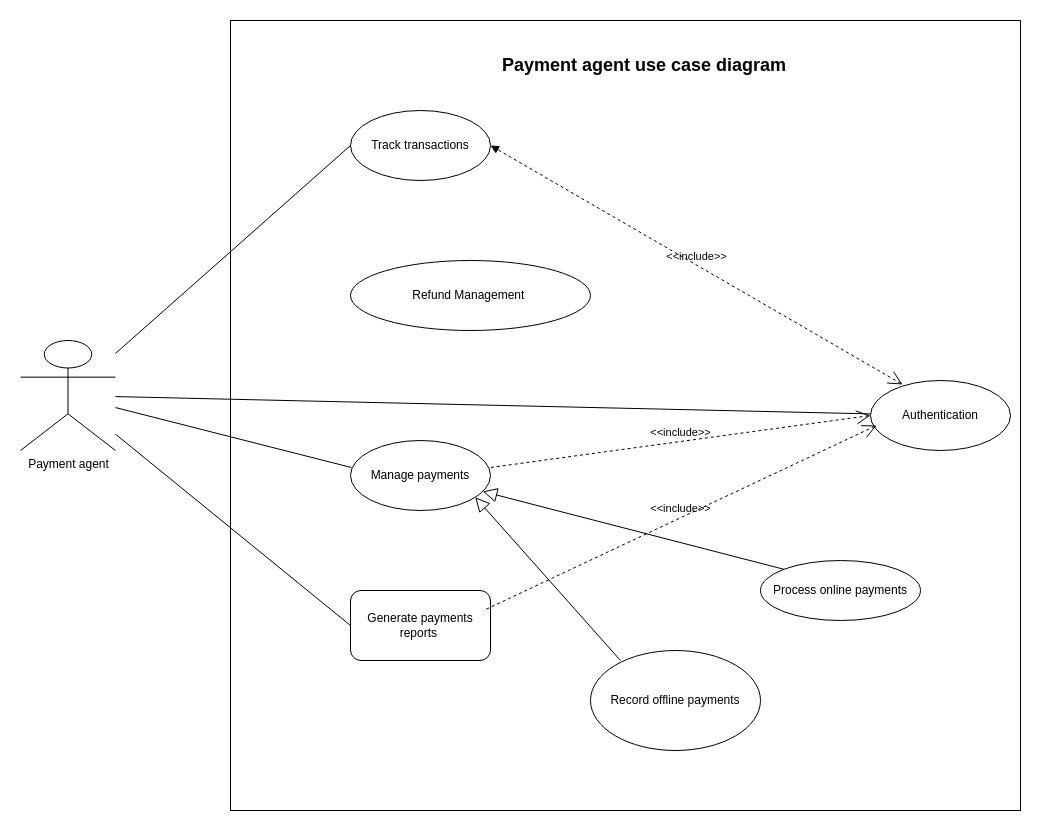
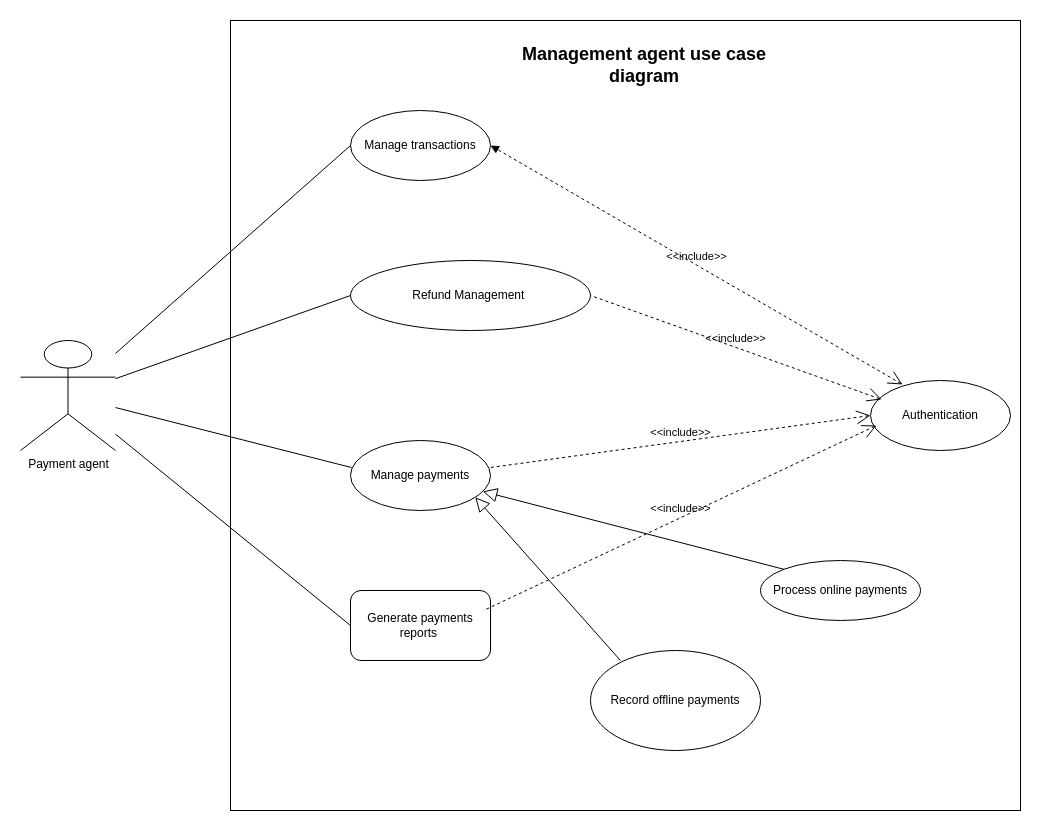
  <mxCell id="0" />
  <mxCell id="1" parent="0" />
  <mxCell id="2" value="" style="whiteSpace=wrap;html=1;aspect=fixed;fontSize=13;" parent="1" vertex="1"><mxGeometry x="230" y="20" width="790" height="790" as="geometry" /></mxCell>
  <mxCell id="3" value="Payment agent" style="shape=umlActor;html=1;verticalLabelPosition=bottom;verticalAlign=top;align=center;" parent="1" vertex="1"><mxGeometry x="20" y="340" width="95" height="110" as="geometry" /></mxCell>
- <mxCell id="4" value="&lt;font style=&quot;font-size: 18px;&quot;&gt;&lt;b&gt;Payment agent use case diagram&lt;/b&gt;&lt;/font&gt;" style="text;html=1;align=center;verticalAlign=middle;whiteSpace=wrap;rounded=0;" parent="1" vertex="1"><mxGeometry x="490" y="30" width="307.5" height="70" as="geometry" /></mxCell>
+ <mxCell id="4" value="&lt;font style=&quot;font-size: 18px;&quot;&gt;&lt;b&gt;Management agent use case diagram&lt;/b&gt;&lt;/font&gt;" style="text;html=1;align=center;verticalAlign=middle;whiteSpace=wrap;rounded=0;" parent="1" vertex="1"><mxGeometry x="490" y="30" width="307.5" height="70" as="geometry" /></mxCell>
  <mxCell id="5" value="Authentication" style="ellipse;whiteSpace=wrap;html=1;" parent="1" vertex="1"><mxGeometry x="870" y="380" width="140" height="70" as="geometry" /></mxCell>
- <mxCell id="6" value="Track transactions" style="ellipse;whiteSpace=wrap;html=1;" parent="1" vertex="1"><mxGeometry x="350" y="110" width="140" height="70" as="geometry" /></mxCell>
+ <mxCell id="6" value="Manage transactions" style="ellipse;whiteSpace=wrap;html=1;" parent="1" vertex="1"><mxGeometry x="350" y="110" width="140" height="70" as="geometry" /></mxCell>
  <mxCell id="7" value="Refund Management&lt;span style=&quot;background-color: transparent; color: light-dark(rgb(0, 0, 0), rgb(255, 255, 255));&quot;&gt;&amp;nbsp;&lt;/span&gt;" style="ellipse;whiteSpace=wrap;html=1;" parent="1" vertex="1"><mxGeometry x="350" y="260" width="240" height="70" as="geometry" /></mxCell>
  <mxCell id="8" value="Manage payments" style="ellipse;whiteSpace=wrap;html=1;" parent="1" vertex="1"><mxGeometry x="350" y="440" width="140" height="70" as="geometry" /></mxCell>
  <mxCell id="9" value="Generate payments reports&amp;nbsp;" style="whiteSpace=wrap;html=1;rounded=1;" parent="1" vertex="1"><mxGeometry x="350" y="590" width="140" height="70" as="geometry" /></mxCell>
  <mxCell id="10" value="Process online payments" style="ellipse;whiteSpace=wrap;html=1;" parent="1" vertex="1"><mxGeometry x="760" y="560" width="160" height="60" as="geometry" /></mxCell>
  <mxCell id="11" value="Record offline payments" style="ellipse;whiteSpace=wrap;html=1;" parent="1" vertex="1"><mxGeometry x="590" y="650" width="170" height="100" as="geometry" /></mxCell>
  <mxCell id="12" value="" style="edgeStyle=none;html=1;endArrow=block;endFill=0;endSize=12;verticalAlign=bottom;rounded=0;entryX=0.891;entryY=0.811;entryDx=0;entryDy=0;entryPerimeter=0;" parent="1" target="8" edge="1"><mxGeometry width="160" relative="1" as="geometry"><mxPoint x="620" y="660" as="sourcePoint" /><mxPoint x="680" y="470" as="targetPoint" /></mxGeometry></mxCell>
  <mxCell id="13" value="" style="edgeStyle=none;html=1;endArrow=block;endFill=0;endSize=12;verticalAlign=bottom;rounded=0;exitX=0;exitY=0;exitDx=0;exitDy=0;" parent="1" source="10" target="8" edge="1"><mxGeometry width="160" relative="1" as="geometry"><mxPoint x="775" y="584" as="sourcePoint" /><mxPoint x="730" y="600" as="targetPoint" /></mxGeometry></mxCell>
  <mxCell id="14" value="&amp;lt;&amp;lt;include&amp;gt;&amp;gt;" style="edgeStyle=none;html=1;startArrow=open;endArrow=none;startSize=12;verticalAlign=bottom;dashed=1;labelBackgroundColor=none;rounded=0;exitX=0;exitY=0.5;exitDx=0;exitDy=0;" parent="1" source="5" edge="1"><mxGeometry width="160" relative="1" as="geometry"><mxPoint x="580" y="470" as="sourcePoint" /><mxPoint x="490" y="467" as="targetPoint" /></mxGeometry></mxCell>
+ <mxCell id="15" value="&amp;lt;&amp;lt;include&amp;gt;&amp;gt;" style="edgeStyle=none;html=1;startArrow=open;endArrow=none;startSize=12;verticalAlign=bottom;dashed=1;labelBackgroundColor=none;rounded=0;entryX=1;entryY=0.5;entryDx=0;entryDy=0;exitX=0.079;exitY=0.271;exitDx=0;exitDy=0;exitPerimeter=0;" parent="1" source="5" target="7" edge="1"><mxGeometry width="160" relative="1" as="geometry"><mxPoint x="540" y="310" as="sourcePoint" /><mxPoint x="910" y="290" as="targetPoint" /></mxGeometry></mxCell>
  <mxCell id="16" value="&amp;lt;&amp;lt;include&amp;gt;&amp;gt;" style="edgeStyle=none;html=1;startArrow=open;endArrow=none;startSize=12;verticalAlign=bottom;dashed=1;labelBackgroundColor=none;rounded=0;entryX=0.95;entryY=0.286;entryDx=0;entryDy=0;entryPerimeter=0;exitX=0.043;exitY=0.643;exitDx=0;exitDy=0;exitPerimeter=0;" parent="1" source="5" target="9" edge="1"><mxGeometry width="160" relative="1" as="geometry"><mxPoint x="610" y="560" as="sourcePoint" /><mxPoint x="860" y="500" as="targetPoint" /></mxGeometry></mxCell>
  <mxCell id="17" value="&amp;lt;&amp;lt;include&amp;gt;&amp;gt;" style="edgeStyle=none;html=1;startArrow=open;endArrow=block;startSize=12;verticalAlign=bottom;dashed=1;labelBackgroundColor=none;rounded=0;entryX=1;entryY=0.5;entryDx=0;entryDy=0;exitX=0.229;exitY=0.057;exitDx=0;exitDy=0;exitPerimeter=0;" parent="1" source="5" target="6" edge="1"><mxGeometry width="160" relative="1" as="geometry"><mxPoint x="560" y="180" as="sourcePoint" /><mxPoint x="950" y="280" as="targetPoint" /></mxGeometry></mxCell>
  <mxCell id="18" value="" style="edgeStyle=none;html=1;endArrow=none;verticalAlign=bottom;rounded=0;entryX=0;entryY=0.5;entryDx=0;entryDy=0;" parent="1" source="3" target="6" edge="1"><mxGeometry width="160" relative="1" as="geometry"><mxPoint x="90" y="400" as="sourcePoint" /><mxPoint x="250" y="400" as="targetPoint" /></mxGeometry></mxCell>
- <mxCell id="19" value="" style="edgeStyle=none;html=1;endArrow=none;verticalAlign=bottom;rounded=0;" parent="1" source="3" target="5" edge="1"><mxGeometry width="160" relative="1" as="geometry"><mxPoint x="90" y="400" as="sourcePoint" /><mxPoint x="250" y="400" as="targetPoint" /></mxGeometry></mxCell>
+ <mxCell id="19" value="" style="edgeStyle=none;html=1;endArrow=none;verticalAlign=bottom;rounded=0;entryX=0;entryY=0.5;entryDx=0;entryDy=0;" parent="1" source="3" target="7" edge="1"><mxGeometry width="160" relative="1" as="geometry"><mxPoint x="90" y="400" as="sourcePoint" /><mxPoint x="250" y="400" as="targetPoint" /></mxGeometry></mxCell>
  <mxCell id="20" value="" style="edgeStyle=none;html=1;endArrow=none;verticalAlign=bottom;rounded=0;entryX=0.007;entryY=0.386;entryDx=0;entryDy=0;entryPerimeter=0;" parent="1" source="3" target="8" edge="1"><mxGeometry width="160" relative="1" as="geometry"><mxPoint x="140" y="450" as="sourcePoint" /><mxPoint x="300" y="450" as="targetPoint" /></mxGeometry></mxCell>
  <mxCell id="21" value="" style="edgeStyle=none;html=1;endArrow=none;verticalAlign=bottom;rounded=0;entryX=0;entryY=0.5;entryDx=0;entryDy=0;" parent="1" source="3" target="9" edge="1"><mxGeometry width="160" relative="1" as="geometry"><mxPoint x="200" y="520" as="sourcePoint" /><mxPoint x="360" y="520" as="targetPoint" /></mxGeometry></mxCell>
